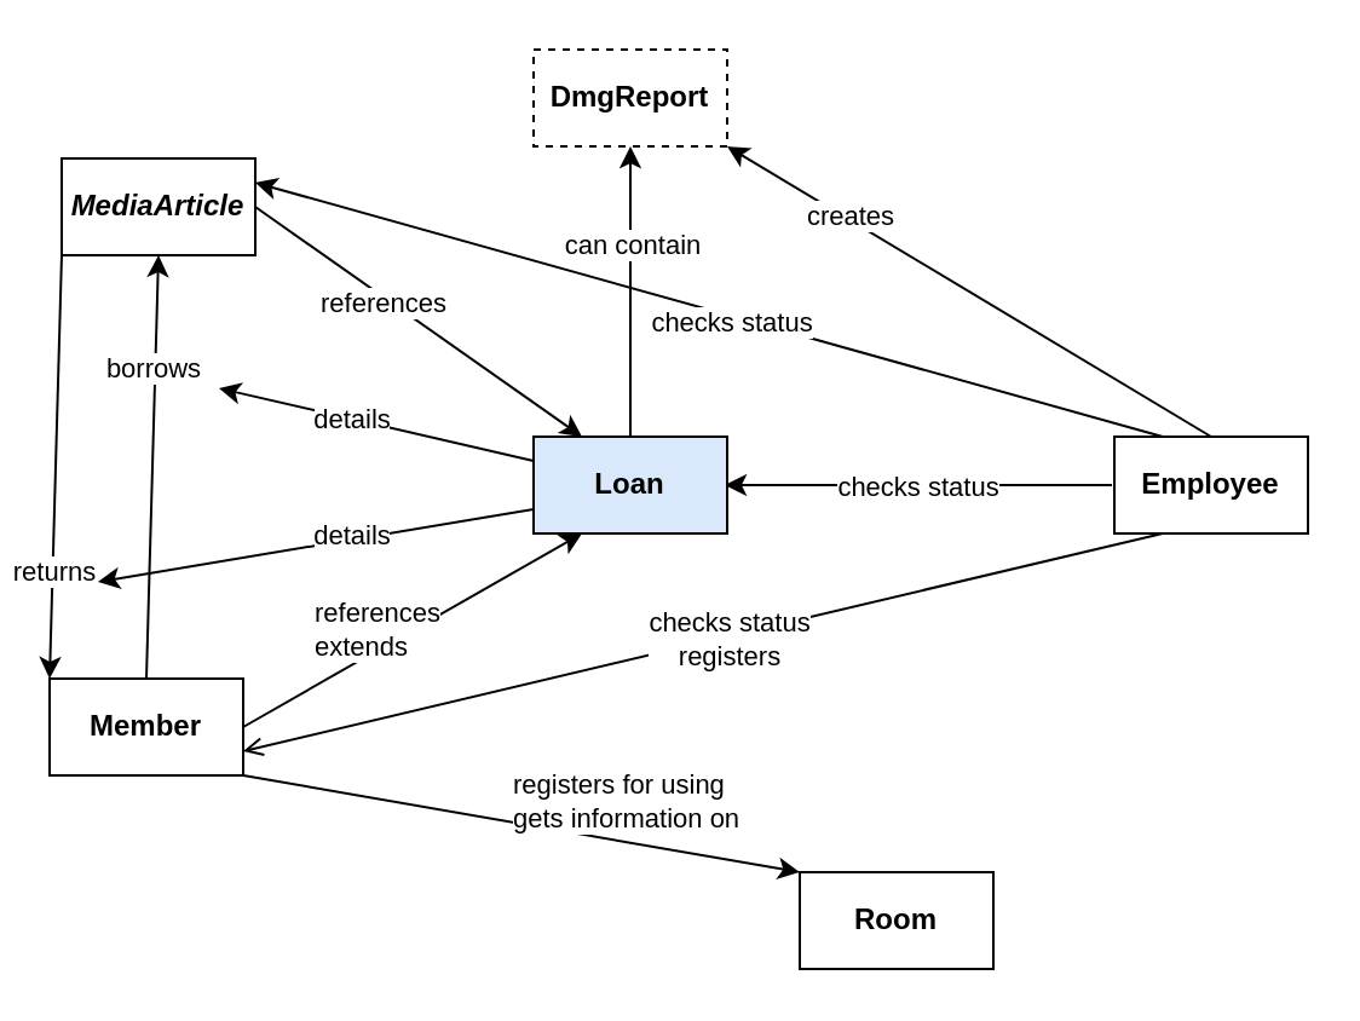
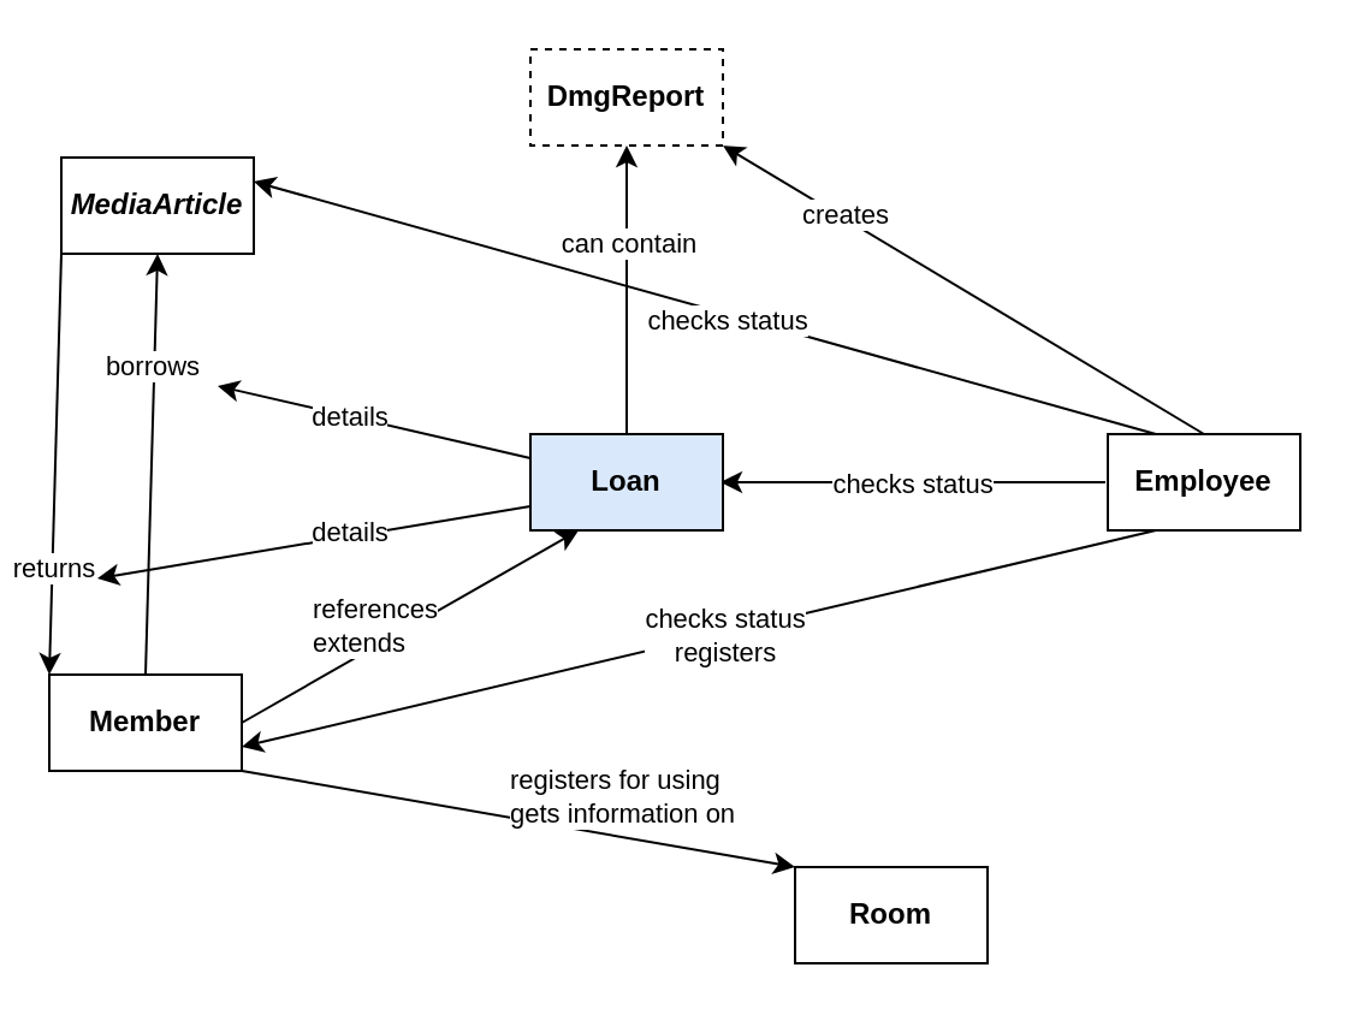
  <mxCell id="0" />
  <mxCell id="1" parent="0" />
- <mxCell id="2" style="edgeStyle=none;rounded=0;orthogonalLoop=1;jettySize=auto;html=1;exitX=1;exitY=0.5;exitDx=0;exitDy=0;entryX=0.25;entryY=0;entryDx=0;entryDy=0;" edge="1" parent="1" source="6" target="29"><mxGeometry relative="1" as="geometry" /></mxCell>
- <mxCell id="3" value="references" style="edgeLabel;html=1;align=center;verticalAlign=middle;resizable=0;points=[];" vertex="1" connectable="0" parent="2"><mxGeometry x="-0.161" relative="1" as="geometry"><mxPoint x="-4" as="offset" /></mxGeometry></mxCell>
  <mxCell id="4" style="edgeStyle=none;rounded=0;orthogonalLoop=1;jettySize=auto;html=1;exitX=0;exitY=1;exitDx=0;exitDy=0;entryX=0;entryY=0;entryDx=0;entryDy=0;" edge="1" parent="1" source="6" target="13"><mxGeometry relative="1" as="geometry" /></mxCell>
  <mxCell id="5" value="returns" style="edgeLabel;html=1;align=center;verticalAlign=middle;resizable=0;points=[];" vertex="1" connectable="0" parent="4"><mxGeometry x="0.493" relative="1" as="geometry"><mxPoint as="offset" /></mxGeometry></mxCell>
  <mxCell id="6" value="&lt;b&gt;MediaArticle&lt;/b&gt;" style="rounded=0;whiteSpace=wrap;html=1;fontStyle=2" vertex="1" parent="1"><mxGeometry x="25" y="65" width="80" height="40" as="geometry" /></mxCell>
  <mxCell id="7" style="rounded=0;orthogonalLoop=1;jettySize=auto;html=1;exitX=0.5;exitY=0;exitDx=0;exitDy=0;entryX=0.5;entryY=1;entryDx=0;entryDy=0;" edge="1" parent="1" source="13" target="6"><mxGeometry relative="1" as="geometry" /></mxCell>
  <mxCell id="8" value="borrows" style="edgeLabel;html=1;align=center;verticalAlign=middle;resizable=0;points=[];" vertex="1" connectable="0" parent="7"><mxGeometry x="0.117" y="2" relative="1" as="geometry"><mxPoint x="2.0" y="-30.34" as="offset" /></mxGeometry></mxCell>
  <mxCell id="9" style="edgeStyle=none;rounded=0;orthogonalLoop=1;jettySize=auto;html=1;exitX=1;exitY=0.5;exitDx=0;exitDy=0;entryX=0.25;entryY=1;entryDx=0;entryDy=0;" edge="1" parent="1" source="13" target="29"><mxGeometry relative="1" as="geometry" /></mxCell>
  <mxCell id="10" value="references&lt;br&gt;extends" style="edgeLabel;html=1;align=left;verticalAlign=middle;resizable=0;points=[];" vertex="1" connectable="0" parent="9"><mxGeometry x="-0.335" y="-1" relative="1" as="geometry"><mxPoint x="-19.2" y="-14.37" as="offset" /></mxGeometry></mxCell>
  <mxCell id="11" style="edgeStyle=none;rounded=0;orthogonalLoop=1;jettySize=auto;html=1;exitX=1;exitY=1;exitDx=0;exitDy=0;entryX=0;entryY=0;entryDx=0;entryDy=0;" edge="1" parent="1" source="13" target="31"><mxGeometry relative="1" as="geometry" /></mxCell>
  <mxCell id="12" value="registers for using&lt;br&gt;&lt;div&gt;gets information on&lt;/div&gt;" style="edgeLabel;html=1;align=left;verticalAlign=middle;resizable=0;points=[];" vertex="1" connectable="0" parent="11"><mxGeometry x="0.483" y="1" relative="1" as="geometry"><mxPoint x="-61.09" y="-18.33" as="offset" /></mxGeometry></mxCell>
  <mxCell id="13" value="&lt;b&gt;Member&lt;/b&gt;" style="rounded=0;whiteSpace=wrap;html=1;" vertex="1" parent="1"><mxGeometry x="20" y="280" width="80" height="40" as="geometry" /></mxCell>
  <mxCell id="14" style="edgeStyle=none;rounded=0;orthogonalLoop=1;jettySize=auto;html=1;exitX=0;exitY=0.5;exitDx=0;exitDy=0;entryX=1;entryY=0.5;entryDx=0;entryDy=0;" edge="1" parent="1"><mxGeometry relative="1" as="geometry"><mxPoint x="459" y="200" as="sourcePoint" /><mxPoint x="299" y="200" as="targetPoint" /></mxGeometry></mxCell>
  <mxCell id="15" value="checks status" style="edgeLabel;html=1;align=center;verticalAlign=middle;resizable=0;points=[];" vertex="1" connectable="0" parent="14"><mxGeometry x="-0.167" y="1" relative="1" as="geometry"><mxPoint x="-13.1" y="-1" as="offset" /></mxGeometry></mxCell>
  <mxCell id="16" style="edgeStyle=none;rounded=0;orthogonalLoop=1;jettySize=auto;html=1;exitX=0.25;exitY=0;exitDx=0;exitDy=0;entryX=1;entryY=0.25;entryDx=0;entryDy=0;" edge="1" parent="1" source="22" target="6"><mxGeometry relative="1" as="geometry" /></mxCell>
  <mxCell id="17" value="checks status&lt;br&gt;" style="edgeLabel;html=1;align=center;verticalAlign=middle;resizable=0;points=[];" vertex="1" connectable="0" parent="16"><mxGeometry x="-0.085" relative="1" as="geometry"><mxPoint x="-6.99" as="offset" /></mxGeometry></mxCell>
- <mxCell id="18" style="edgeStyle=none;rounded=0;orthogonalLoop=1;jettySize=auto;html=1;exitX=0.25;exitY=1;exitDx=0;exitDy=0;entryX=1;entryY=0.75;entryDx=0;entryDy=0;endArrow=open;" edge="1" parent="1" source="22" target="13"><mxGeometry relative="1" as="geometry" /></mxCell>
+ <mxCell id="18" style="edgeStyle=none;rounded=0;orthogonalLoop=1;jettySize=auto;html=1;exitX=0.25;exitY=1;exitDx=0;exitDy=0;entryX=1;entryY=0.75;entryDx=0;entryDy=0;" edge="1" parent="1" source="22" target="13"><mxGeometry relative="1" as="geometry" /></mxCell>
  <mxCell id="19" value="checks status&lt;br&gt;registers" style="edgeLabel;html=1;align=center;verticalAlign=middle;resizable=0;points=[];" vertex="1" connectable="0" parent="18"><mxGeometry x="-0.059" y="1" relative="1" as="geometry"><mxPoint x="-1" as="offset" /></mxGeometry></mxCell>
  <mxCell id="20" style="edgeStyle=none;rounded=0;orthogonalLoop=1;jettySize=auto;html=1;exitX=0.5;exitY=0;exitDx=0;exitDy=0;entryX=1;entryY=1;entryDx=0;entryDy=0;" edge="1" parent="1" source="22" target="30"><mxGeometry relative="1" as="geometry" /></mxCell>
  <mxCell id="21" value="creates" style="edgeLabel;html=1;align=center;verticalAlign=middle;resizable=0;points=[];" vertex="1" connectable="0" parent="20"><mxGeometry x="0.427" y="1" relative="1" as="geometry"><mxPoint x="-6.66" y="-6.61" as="offset" /></mxGeometry></mxCell>
  <mxCell id="22" value="&lt;b&gt;Employee&lt;/b&gt;" style="rounded=0;whiteSpace=wrap;html=1;" vertex="1" parent="1"><mxGeometry x="460" y="180" width="80" height="40" as="geometry" /></mxCell>
  <mxCell id="23" style="edgeStyle=none;rounded=0;orthogonalLoop=1;jettySize=auto;html=1;exitX=0;exitY=0.25;exitDx=0;exitDy=0;" edge="1" parent="1" source="29"><mxGeometry relative="1" as="geometry"><mxPoint x="90" y="160" as="targetPoint" /></mxGeometry></mxCell>
  <mxCell id="24" value="details" style="edgeLabel;html=1;align=center;verticalAlign=middle;resizable=0;points=[];" vertex="1" connectable="0" parent="23"><mxGeometry x="0.229" y="1" relative="1" as="geometry"><mxPoint x="4.79" as="offset" /></mxGeometry></mxCell>
  <mxCell id="25" style="edgeStyle=none;rounded=0;orthogonalLoop=1;jettySize=auto;html=1;exitX=0;exitY=0.75;exitDx=0;exitDy=0;" edge="1" parent="1" source="29"><mxGeometry relative="1" as="geometry"><mxPoint x="40" y="240" as="targetPoint" /></mxGeometry></mxCell>
  <mxCell id="26" value="details" style="edgeLabel;html=1;align=center;verticalAlign=middle;resizable=0;points=[];" vertex="1" connectable="0" parent="25"><mxGeometry x="-0.233" y="-1" relative="1" as="geometry"><mxPoint x="-6" as="offset" /></mxGeometry></mxCell>
  <mxCell id="27" style="edgeStyle=none;rounded=0;orthogonalLoop=1;jettySize=auto;html=1;exitX=0.5;exitY=1;exitDx=0;exitDy=0;entryX=0.5;entryY=1;entryDx=0;entryDy=0;" edge="1" parent="1" source="29" target="30"><mxGeometry relative="1" as="geometry" /></mxCell>
  <mxCell id="28" value="can contain" style="edgeLabel;html=1;align=center;verticalAlign=middle;resizable=0;points=[];" vertex="1" connectable="0" parent="27"><mxGeometry x="0.44" relative="1" as="geometry"><mxPoint y="-4.83" as="offset" /></mxGeometry></mxCell>
  <mxCell id="29" value="&lt;b&gt;Loan&lt;/b&gt;" style="rounded=0;whiteSpace=wrap;html=1;fillColor=#dae8fc;" vertex="1" parent="1"><mxGeometry x="220" y="180" width="80" height="40" as="geometry" /></mxCell>
  <mxCell id="30" value="&lt;b&gt;DmgReport&lt;/b&gt;" style="rounded=0;whiteSpace=wrap;html=1;dashed=1;" vertex="1" parent="1"><mxGeometry x="220" y="20" width="80" height="40" as="geometry" /></mxCell>
  <mxCell id="31" value="&lt;b&gt;Room&lt;/b&gt;" style="rounded=0;whiteSpace=wrap;html=1;" vertex="1" parent="1"><mxGeometry x="330" y="360" width="80" height="40" as="geometry" /></mxCell>
